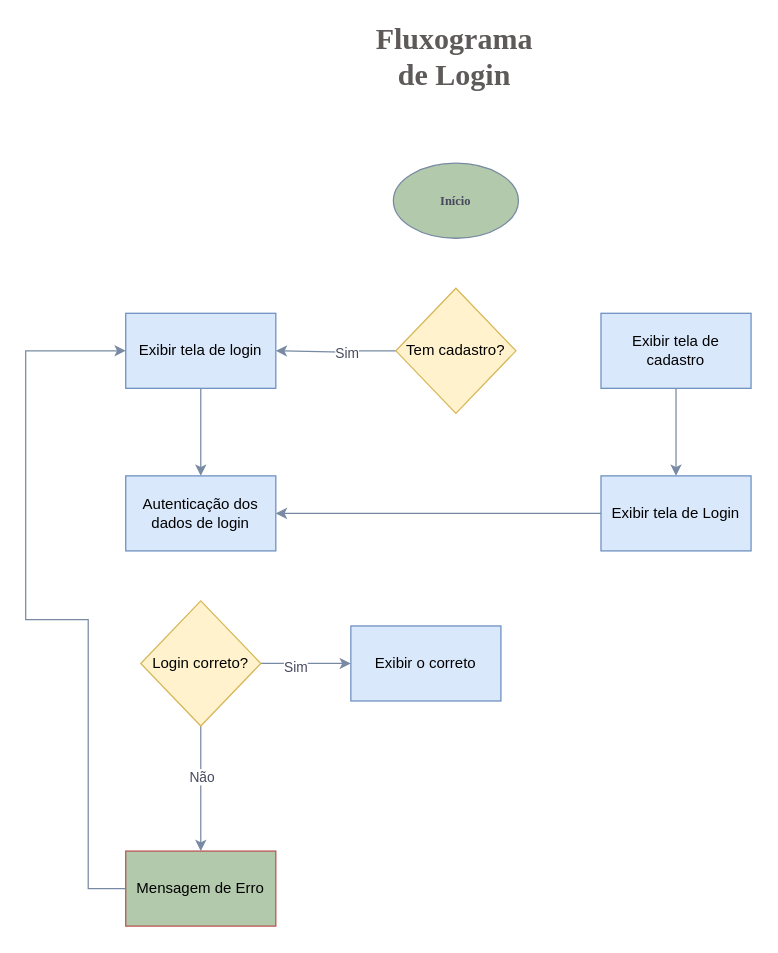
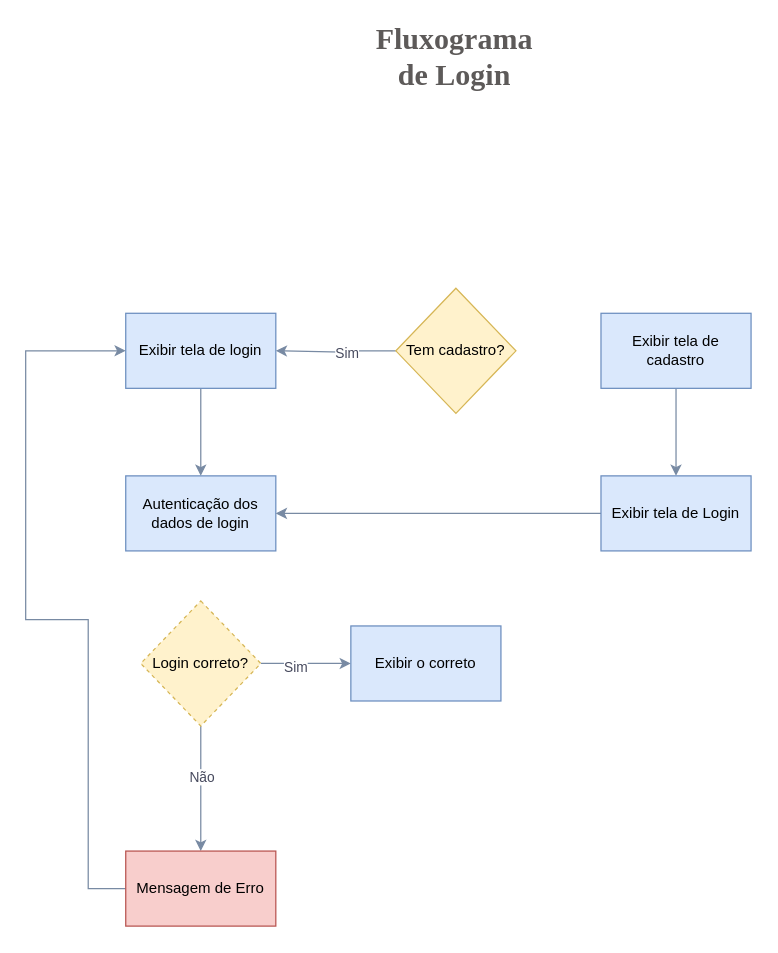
  <mxCell id="0" />
  <mxCell id="1" parent="0" />
- <mxCell id="2" value="&lt;h5&gt;&lt;font face=&quot;Verdana&quot;&gt;Início&lt;/font&gt;&lt;/h5&gt;" style="ellipse;whiteSpace=wrap;html=1;labelBackgroundColor=none;fillColor=#B2C9AB;strokeColor=#788AA3;fontColor=#46495D;" vertex="1" parent="1"><mxGeometry x="314" y="120" width="100" height="60" as="geometry" /></mxCell>
  <mxCell id="3" style="edgeStyle=orthogonalEdgeStyle;rounded=0;orthogonalLoop=1;jettySize=auto;html=1;strokeColor=#788AA3;fontColor=#46495D;fillColor=#B2C9AB;entryX=1;entryY=0.5;entryDx=0;entryDy=0;" edge="1" parent="1" source="5" target="9"><mxGeometry relative="1" as="geometry"><mxPoint x="230" y="270" as="targetPoint" /><Array as="points"><mxPoint x="273" y="270" /><mxPoint x="273" y="271" /><mxPoint x="220" y="271" /></Array></mxGeometry></mxCell>
  <mxCell id="4" value="Sim" style="edgeLabel;html=1;align=center;verticalAlign=middle;resizable=0;points=[];strokeColor=#788AA3;fontColor=#46495D;fillColor=#B2C9AB;" vertex="1" connectable="0" parent="3"><mxGeometry x="-0.149" y="1" relative="1" as="geometry"><mxPoint x="1" as="offset" /></mxGeometry></mxCell>
  <mxCell id="5" value="Tem cadastro?" style="rhombus;whiteSpace=wrap;html=1;strokeColor=#d6b656;fillColor=#fff2cc;" vertex="1" parent="1"><mxGeometry x="316" y="220" width="96" height="100" as="geometry" /></mxCell>
  <mxCell id="6" style="edgeStyle=orthogonalEdgeStyle;rounded=0;orthogonalLoop=1;jettySize=auto;html=1;strokeColor=#788AA3;fontColor=#46495D;fillColor=#B2C9AB;entryX=0.5;entryY=0;entryDx=0;entryDy=0;" edge="1" parent="1" source="7" target="12"><mxGeometry relative="1" as="geometry"><mxPoint x="540" y="360" as="targetPoint" /></mxGeometry></mxCell>
  <mxCell id="7" value="Exibir tela de cadastro" style="whiteSpace=wrap;html=1;fillColor=#dae8fc;strokeColor=#6c8ebf;" vertex="1" parent="1"><mxGeometry x="480" y="240" width="120" height="60" as="geometry" /></mxCell>
  <mxCell id="8" style="edgeStyle=orthogonalEdgeStyle;rounded=0;orthogonalLoop=1;jettySize=auto;html=1;strokeColor=#788AA3;fontColor=#46495D;fillColor=#B2C9AB;" edge="1" parent="1" source="9"><mxGeometry relative="1" as="geometry"><mxPoint x="160" y="370" as="targetPoint" /></mxGeometry></mxCell>
  <mxCell id="9" value="Exibir tela de login" style="whiteSpace=wrap;html=1;fillColor=#dae8fc;strokeColor=#6c8ebf;" vertex="1" parent="1"><mxGeometry x="100" y="240" width="120" height="60" as="geometry" /></mxCell>
  <mxCell id="10" value="Autenticação dos dados de login" style="whiteSpace=wrap;html=1;fillColor=#dae8fc;strokeColor=#6c8ebf;" vertex="1" parent="1"><mxGeometry x="100" y="370" width="120" height="60" as="geometry" /></mxCell>
  <mxCell id="11" style="edgeStyle=orthogonalEdgeStyle;rounded=0;orthogonalLoop=1;jettySize=auto;html=1;entryX=1;entryY=0.5;entryDx=0;entryDy=0;strokeColor=#788AA3;fontColor=#46495D;fillColor=#B2C9AB;" edge="1" parent="1" source="12" target="10"><mxGeometry relative="1" as="geometry" /></mxCell>
  <mxCell id="12" value="Exibir tela de Login" style="whiteSpace=wrap;html=1;fillColor=#dae8fc;strokeColor=#6c8ebf;" vertex="1" parent="1"><mxGeometry x="480" y="370" width="120" height="60" as="geometry" /></mxCell>
  <mxCell id="13" style="edgeStyle=orthogonalEdgeStyle;rounded=0;orthogonalLoop=1;jettySize=auto;html=1;strokeColor=#788AA3;fontColor=#46495D;fillColor=#B2C9AB;" edge="1" parent="1" source="17"><mxGeometry relative="1" as="geometry"><mxPoint x="280" y="520" as="targetPoint" /></mxGeometry></mxCell>
  <mxCell id="14" value="Sim" style="edgeLabel;html=1;align=center;verticalAlign=middle;resizable=0;points=[];strokeColor=#788AA3;fontColor=#46495D;fillColor=#B2C9AB;" vertex="1" connectable="0" parent="13"><mxGeometry x="-0.25" y="-2" relative="1" as="geometry"><mxPoint as="offset" /></mxGeometry></mxCell>
  <mxCell id="15" style="edgeStyle=orthogonalEdgeStyle;rounded=0;orthogonalLoop=1;jettySize=auto;html=1;strokeColor=#788AA3;fontColor=#46495D;fillColor=#B2C9AB;" edge="1" parent="1" source="17"><mxGeometry relative="1" as="geometry"><mxPoint x="160" y="670" as="targetPoint" /></mxGeometry></mxCell>
  <mxCell id="16" value="Não" style="edgeLabel;html=1;align=center;verticalAlign=middle;resizable=0;points=[];strokeColor=#788AA3;fontColor=#46495D;fillColor=#B2C9AB;" vertex="1" connectable="0" parent="15"><mxGeometry x="-0.196" relative="1" as="geometry"><mxPoint as="offset" /></mxGeometry></mxCell>
- <mxCell id="17" value="Login correto?" style="rhombus;whiteSpace=wrap;html=1;strokeColor=#d6b656;fillColor=#fff2cc;" vertex="1" parent="1"><mxGeometry x="112" y="470" width="96" height="100" as="geometry" /></mxCell>
+ <mxCell id="17" value="Login correto?" style="rhombus;whiteSpace=wrap;html=1;strokeColor=#d6b656;fillColor=#fff2cc;dashed=1;" vertex="1" parent="1"><mxGeometry x="112" y="470" width="96" height="100" as="geometry" /></mxCell>
  <mxCell id="18" value="Exibir o correto" style="whiteSpace=wrap;html=1;fillColor=#dae8fc;strokeColor=#6c8ebf;" vertex="1" parent="1"><mxGeometry x="280" y="490" width="120" height="60" as="geometry" /></mxCell>
  <mxCell id="19" style="edgeStyle=orthogonalEdgeStyle;rounded=0;orthogonalLoop=1;jettySize=auto;html=1;strokeColor=#788AA3;fontColor=#46495D;fillColor=#B2C9AB;entryX=0;entryY=0.5;entryDx=0;entryDy=0;" edge="1" parent="1" source="20" target="9"><mxGeometry relative="1" as="geometry"><mxPoint x="40" y="270" as="targetPoint" /><Array as="points"><mxPoint x="70" y="700" /><mxPoint x="70" y="485" /><mxPoint x="20" y="485" /><mxPoint x="20" y="270" /></Array></mxGeometry></mxCell>
- <mxCell id="20" value="Mensagem de Erro" style="whiteSpace=wrap;html=1;fillColor=#b2c9ab;strokeColor=#b85450;" vertex="1" parent="1"><mxGeometry x="100" y="670" width="120" height="60" as="geometry" /></mxCell>
+ <mxCell id="20" value="Mensagem de Erro" style="whiteSpace=wrap;html=1;fillColor=#f8cecc;strokeColor=#b85450;" vertex="1" parent="1"><mxGeometry x="100" y="670" width="120" height="60" as="geometry" /></mxCell>
  <mxCell id="21" value="&lt;h1&gt;Fluxograma de Login&lt;/h1&gt;" style="text;html=1;align=center;verticalAlign=middle;whiteSpace=wrap;rounded=0;fontColor=#5D5A59;fontFamily=Times New Roman;labelBackgroundColor=default;" vertex="1" parent="1"><mxGeometry x="333" y="20" width="60" height="30" as="geometry" /></mxCell>
